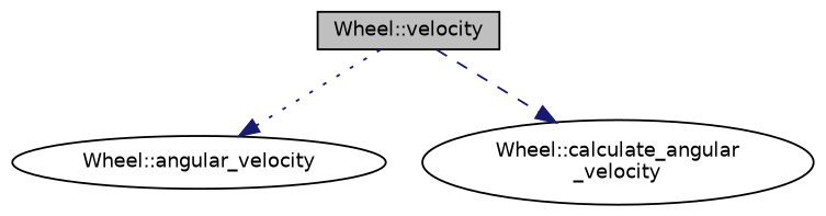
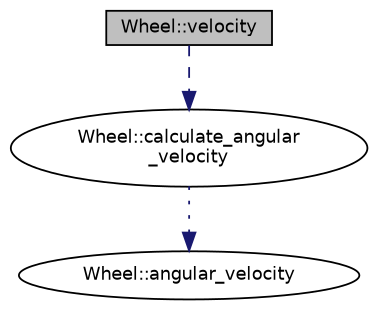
  digraph {
    rankdir=TB
    node [color=black fillcolor=white fontname=Helvetica fontsize=10 shape=ellipse style=filled]
    edge [arrowhead=normal color=midnightblue fontname=Helvetica fontsize=10 labelfontname=Helvetica labelfontsize=10]
    n1 [fillcolor=grey75 fontcolor=black height=0.2 label="Wheel::velocity" shape=box width=0.4]
    n2 [height=0.2 label="Wheel::angular_velocity" width=0.4]
    n3 [height=0.2 label="Wheel::calculate_angular\l_velocity" width=0.4]
-   n1 -> n2 [style=dotted]
+   n3 -> n2 [style=dotted]
    n1 -> n3 [style=dashed]
  }
